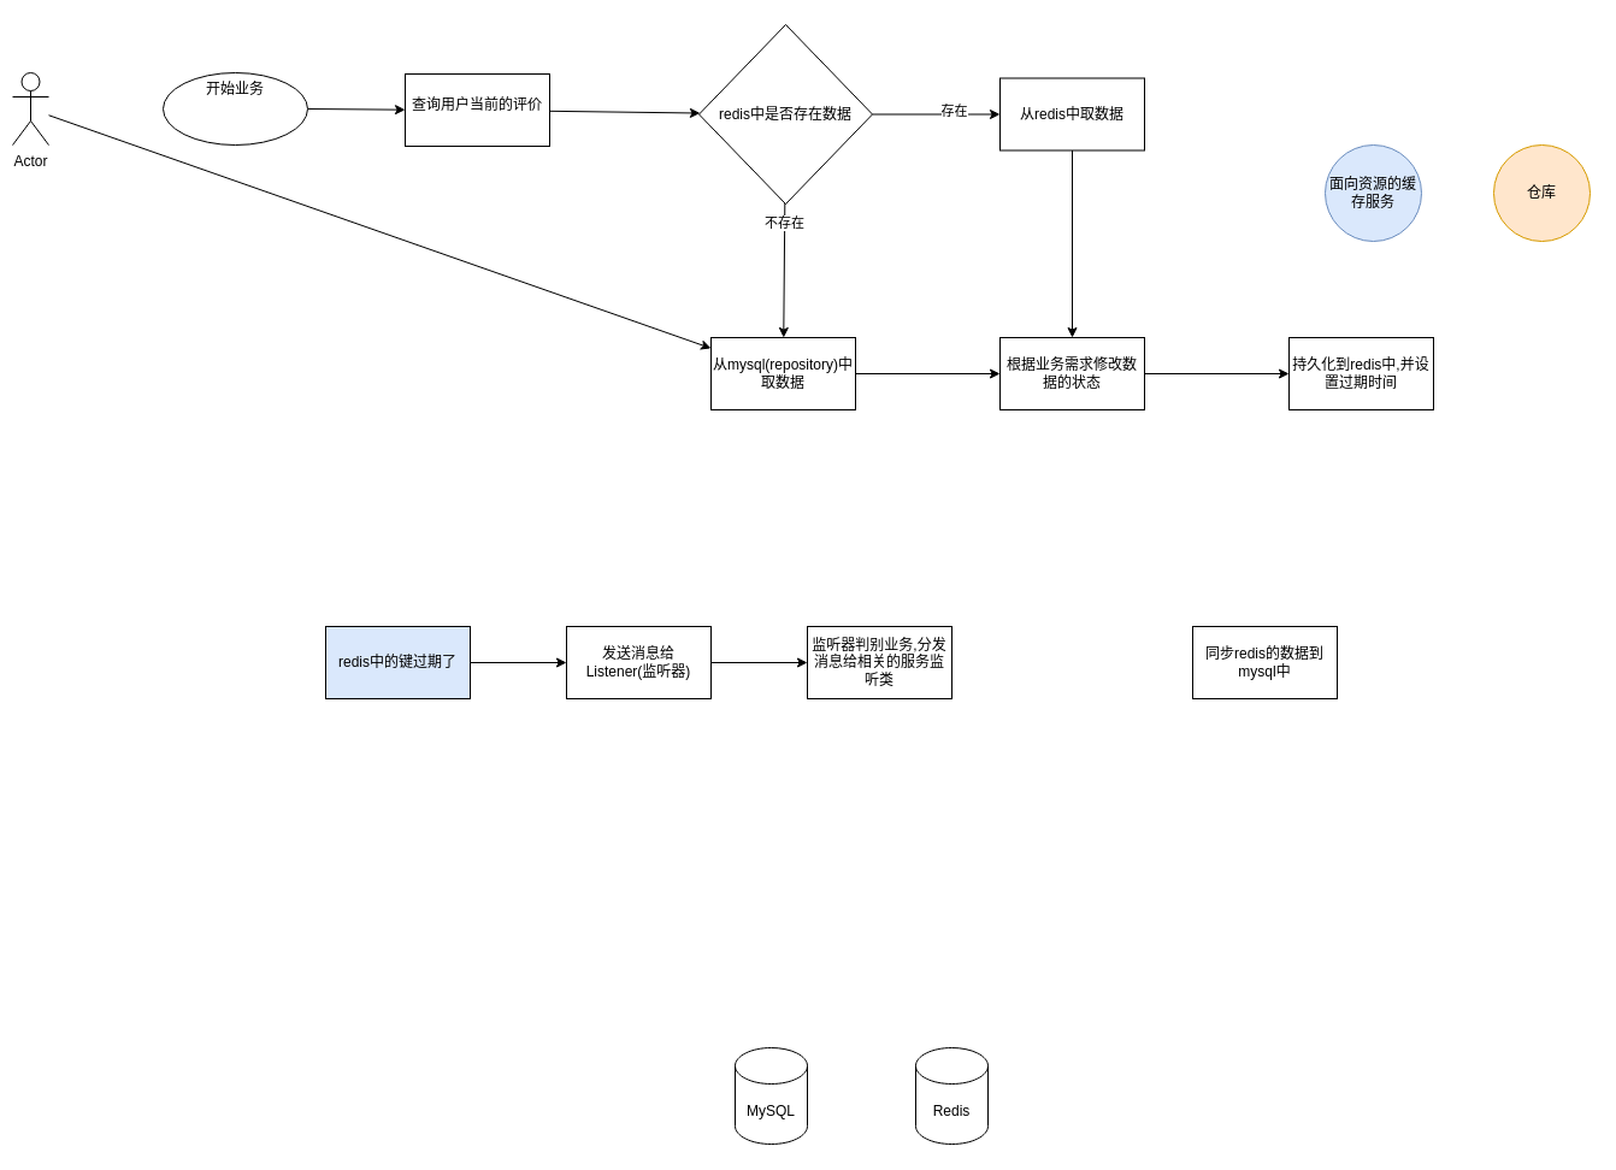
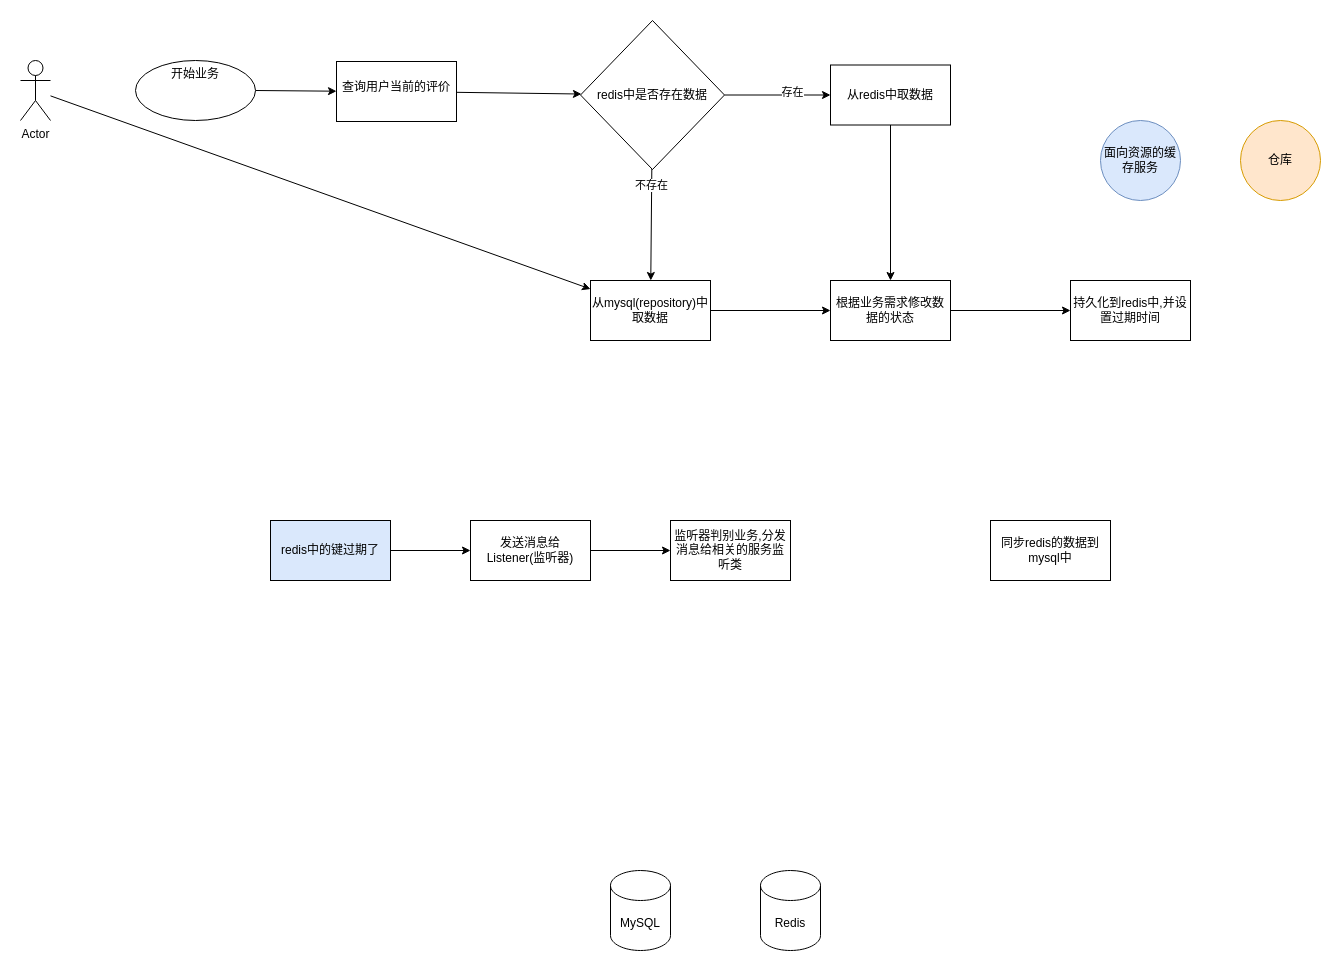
  <mxCell id="0" />
  <mxCell id="1" parent="0" />
  <mxCell id="2" value="Redis" style="shape=cylinder3;whiteSpace=wrap;html=1;boundedLbl=1;backgroundOutline=1;size=15;" vertex="1" parent="1"><mxGeometry x="760" y="870" width="60" height="80" as="geometry" /></mxCell>
  <mxCell id="3" value="MySQL" style="shape=cylinder3;whiteSpace=wrap;html=1;boundedLbl=1;backgroundOutline=1;size=15;" vertex="1" parent="1"><mxGeometry x="610" y="870" width="60" height="80" as="geometry" /></mxCell>
  <mxCell id="4" value="" style="rounded=0;orthogonalLoop=1;jettySize=auto;html=1;" edge="1" parent="1" source="5" target="18"><mxGeometry relative="1" as="geometry" /></mxCell>
- <mxCell id="5" value="Actor" style="shape=umlActor;verticalLabelPosition=bottom;verticalAlign=top;html=1;outlineConnect=0;" vertex="1" parent="1"><mxGeometry x="10" y="60" width="30" height="60" as="geometry" /></mxCell>
+ <mxCell id="5" value="Actor" style="shape=umlActor;verticalLabelPosition=bottom;verticalAlign=top;html=1;outlineConnect=0;" vertex="1" parent="1"><mxGeometry x="20" y="60" width="30" height="60" as="geometry" /></mxCell>
  <mxCell id="6" value="" style="rounded=0;orthogonalLoop=1;jettySize=auto;html=1;" edge="1" parent="1" source="7" target="9"><mxGeometry relative="1" as="geometry" /></mxCell>
  <mxCell id="7" value="开始业务" style="ellipse;whiteSpace=wrap;html=1;verticalAlign=top;" vertex="1" parent="1"><mxGeometry x="135" y="60" width="120" height="60" as="geometry" /></mxCell>
  <mxCell id="8" value="" style="rounded=0;orthogonalLoop=1;jettySize=auto;html=1;" edge="1" parent="1" source="9" target="14"><mxGeometry relative="1" as="geometry" /></mxCell>
  <mxCell id="9" value="&lt;p&gt;查询用户当前的评价&lt;/p&gt;" style="whiteSpace=wrap;html=1;verticalAlign=top;align=center;" vertex="1" parent="1"><mxGeometry x="336" y="61" width="120" height="60" as="geometry" /></mxCell>
  <mxCell id="10" value="" style="edgeStyle=none;rounded=0;orthogonalLoop=1;jettySize=auto;html=1;" edge="1" parent="1" source="14" target="16"><mxGeometry relative="1" as="geometry" /></mxCell>
  <mxCell id="11" value="存在" style="edgeLabel;html=1;align=center;verticalAlign=middle;resizable=0;points=[];" vertex="1" connectable="0" parent="10"><mxGeometry x="0.261" y="4" relative="1" as="geometry"><mxPoint y="1" as="offset" /></mxGeometry></mxCell>
  <mxCell id="12" value="" style="edgeStyle=none;rounded=0;orthogonalLoop=1;jettySize=auto;html=1;" edge="1" parent="1" source="14" target="18"><mxGeometry relative="1" as="geometry" /></mxCell>
  <mxCell id="13" value="不存在" style="edgeLabel;html=1;align=center;verticalAlign=middle;resizable=0;points=[];" vertex="1" connectable="0" parent="12"><mxGeometry x="-0.711" y="-1" relative="1" as="geometry"><mxPoint as="offset" /></mxGeometry></mxCell>
  <mxCell id="14" value="&lt;span&gt;redis中是否存在数据&lt;/span&gt;" style="rhombus;whiteSpace=wrap;html=1;verticalAlign=middle;" vertex="1" parent="1"><mxGeometry x="580" y="20" width="144" height="149" as="geometry" /></mxCell>
  <mxCell id="15" value="" style="edgeStyle=none;rounded=0;orthogonalLoop=1;jettySize=auto;html=1;" edge="1" parent="1" source="16" target="20"><mxGeometry relative="1" as="geometry" /></mxCell>
  <mxCell id="16" value="从redis中取数据" style="whiteSpace=wrap;html=1;" vertex="1" parent="1"><mxGeometry x="830" y="64.5" width="120" height="60" as="geometry" /></mxCell>
  <mxCell id="17" value="" style="edgeStyle=none;rounded=0;orthogonalLoop=1;jettySize=auto;html=1;" edge="1" parent="1" source="18" target="20"><mxGeometry relative="1" as="geometry" /></mxCell>
  <mxCell id="18" value="从mysql(repository)中取数据" style="whiteSpace=wrap;html=1;" vertex="1" parent="1"><mxGeometry x="590" y="280" width="120" height="60" as="geometry" /></mxCell>
  <mxCell id="19" value="" style="edgeStyle=none;rounded=0;orthogonalLoop=1;jettySize=auto;html=1;" edge="1" parent="1" source="20" target="21"><mxGeometry relative="1" as="geometry" /></mxCell>
  <mxCell id="20" value="根据业务需求修改数据的状态" style="whiteSpace=wrap;html=1;" vertex="1" parent="1"><mxGeometry x="830" y="280" width="120" height="60" as="geometry" /></mxCell>
  <mxCell id="21" value="持久化到redis中,并设置过期时间" style="whiteSpace=wrap;html=1;" vertex="1" parent="1"><mxGeometry x="1070" y="280" width="120" height="60" as="geometry" /></mxCell>
  <mxCell id="22" value="同步redis的数据到mysql中" style="rounded=0;whiteSpace=wrap;html=1;" vertex="1" parent="1"><mxGeometry x="990" y="520" width="120" height="60" as="geometry" /></mxCell>
  <mxCell id="23" value="" style="edgeStyle=none;rounded=0;orthogonalLoop=1;jettySize=auto;html=1;" edge="1" parent="1" source="24" target="26"><mxGeometry relative="1" as="geometry" /></mxCell>
  <mxCell id="24" value="redis中的键过期了" style="rounded=0;whiteSpace=wrap;html=1;fillColor=#dae8fc;" vertex="1" parent="1"><mxGeometry x="270" y="520" width="120" height="60" as="geometry" /></mxCell>
  <mxCell id="25" value="" style="edgeStyle=none;rounded=0;orthogonalLoop=1;jettySize=auto;html=1;" edge="1" parent="1" source="26" target="27"><mxGeometry relative="1" as="geometry" /></mxCell>
  <mxCell id="26" value="发送消息给Listener(监听器)" style="whiteSpace=wrap;html=1;rounded=0;" vertex="1" parent="1"><mxGeometry x="470" y="520" width="120" height="60" as="geometry" /></mxCell>
  <mxCell id="27" value="监听器判别业务,分发消息给相关的服务监听类" style="whiteSpace=wrap;html=1;rounded=0;" vertex="1" parent="1"><mxGeometry x="670" y="520" width="120" height="60" as="geometry" /></mxCell>
  <mxCell id="28" value="面向资源的缓存服务" style="ellipse;whiteSpace=wrap;html=1;aspect=fixed;fillColor=#dae8fc;strokeColor=#6c8ebf;" vertex="1" parent="1"><mxGeometry x="1100" y="120" width="80" height="80" as="geometry" /></mxCell>
  <mxCell id="29" value="仓库" style="ellipse;whiteSpace=wrap;html=1;aspect=fixed;fillColor=#ffe6cc;strokeColor=#d79b00;" vertex="1" parent="1"><mxGeometry x="1240" y="120" width="80" height="80" as="geometry" /></mxCell>
